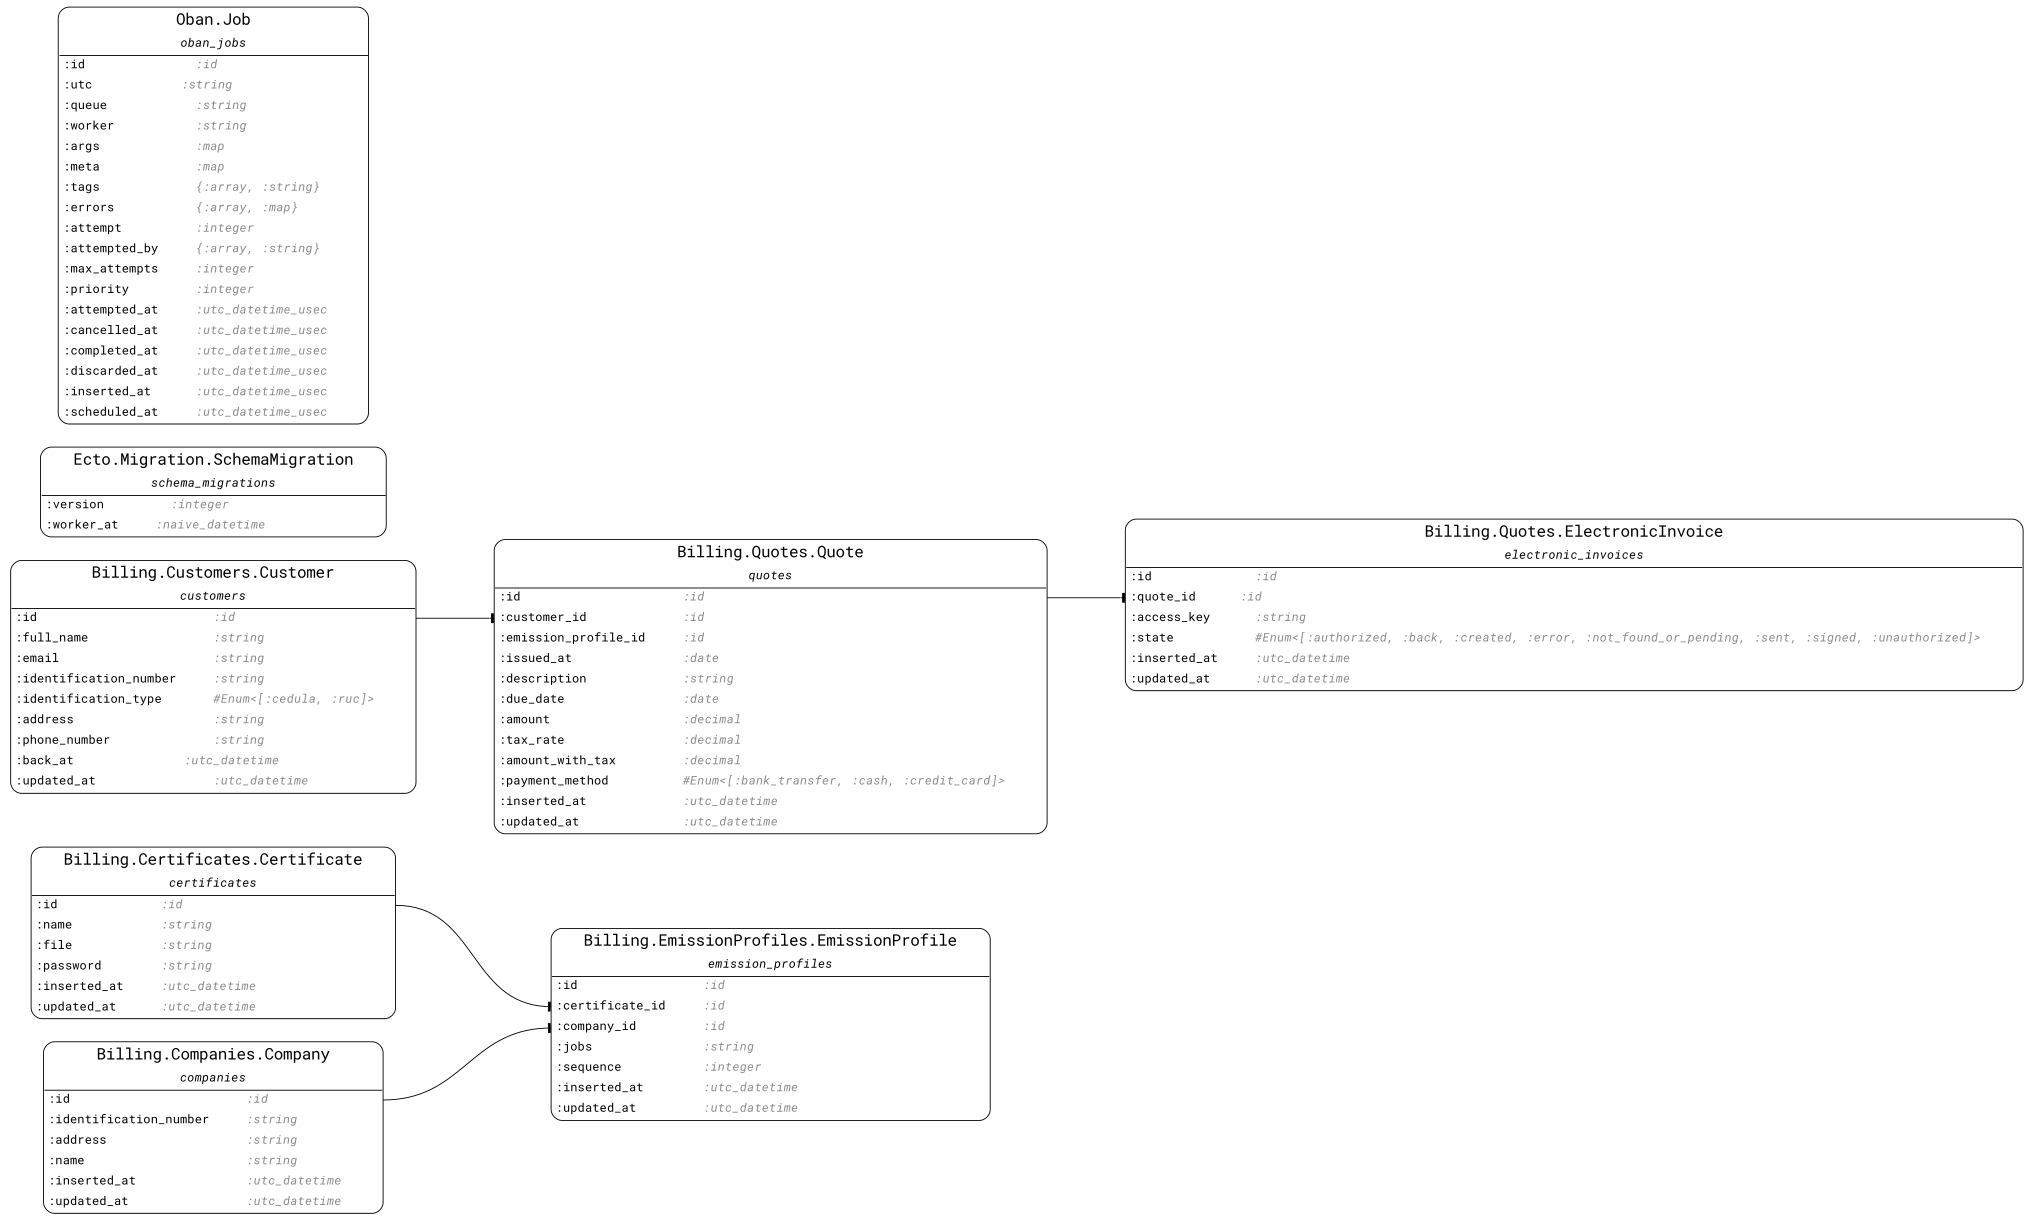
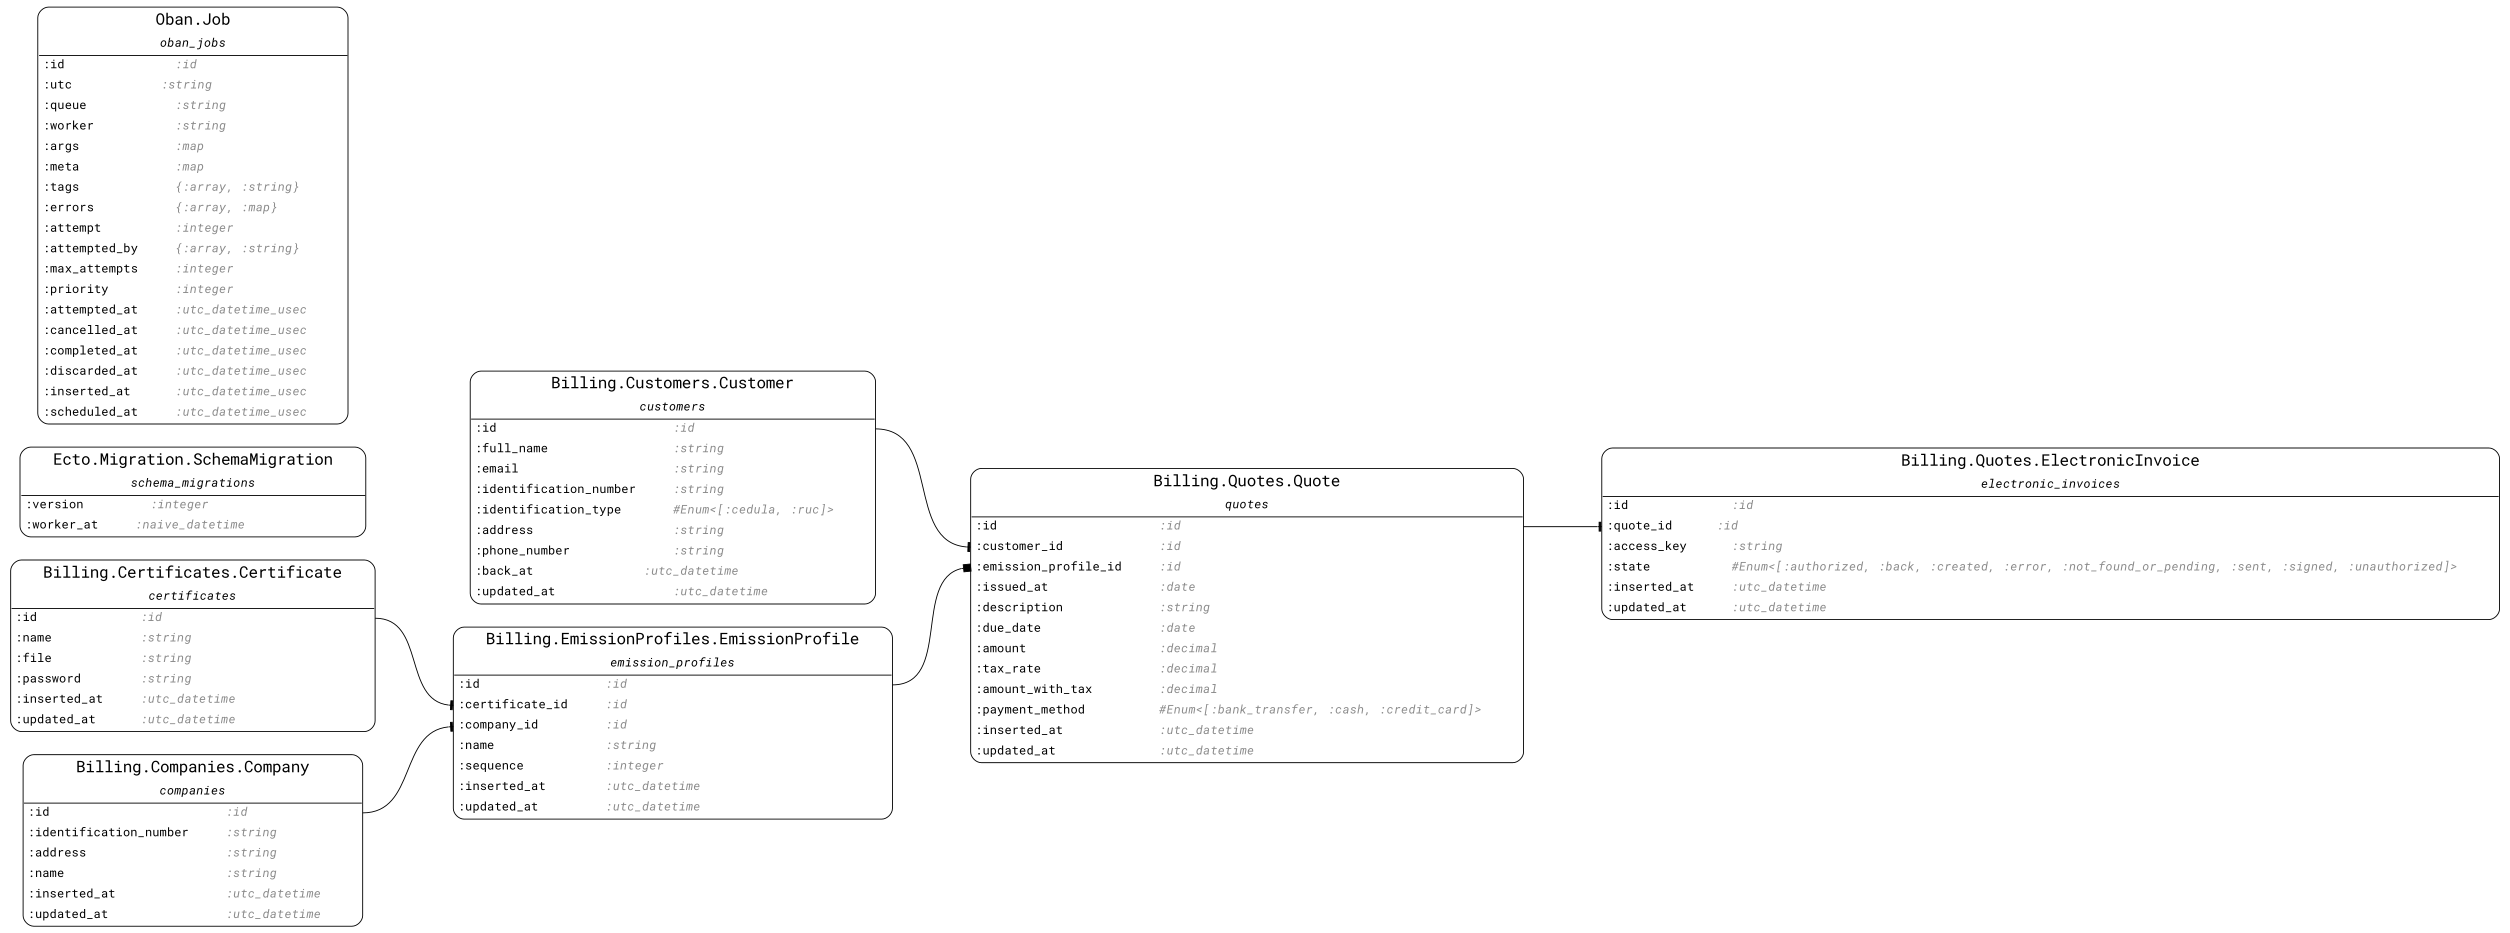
  digraph {
    fontname="Roboto Mono"
    rankdir=LR
    ranksep=1.0
    node [fontname="Roboto Mono" shape=none]
    edge [arrowhead=tee fontname="Roboto Mono" tailport="field@id:e"]
    n1 [label=<<table align='left' border='1' style='rounded' cellspacing='0' cellpadding='4' cellborder='0'><tr><td port='header@schema_module'><font point-size='18'>   Billing.Certificates.Certificate   </font></td></tr><tr><td border='1' sides='b' colspan='2'><font point-size='14'><i>certificates</i></font></td></tr><tr><td align='left' port='field@id'>:id              <i><font color='gray54'>:id               </font></i></td></tr><tr><td align='left' port='field@name'>:name            <i><font color='gray54'>:string           </font></i></td></tr><tr><td align='left' port='field@file'>:file            <i><font color='gray54'>:string           </font></i></td></tr><tr><td align='left' port='field@password'>:password        <i><font color='gray54'>:string           </font></i></td></tr><tr><td align='left' port='field@inserted_at'>:inserted_at     <i><font color='gray54'>:utc_datetime     </font></i></td></tr><tr><td align='left' port='field@updated_at'>:updated_at      <i><font color='gray54'>:utc_datetime     </font></i></td></tr></table>>]
-   n2 [label=<<table align='left' border='1' style='rounded' cellspacing='0' cellpadding='4' cellborder='0'><tr><td port='header@schema_module'><font point-size='18'>   Billing.EmissionProfiles.EmissionProfile   </font></td></tr><tr><td border='1' sides='b' colspan='2'><font point-size='14'><i>emission_profiles</i></font></td></tr><tr><td align='left' port='field@id'>:id                 <i><font color='gray54'>:id               </font></i></td></tr><tr><td align='left' port='field@certificate_id'>:certificate_id     <i><font color='gray54'>:id               </font></i></td></tr><tr><td align='left' port='field@company_id'>:company_id         <i><font color='gray54'>:id               </font></i></td></tr><tr><td align='left' port='field@name'>:jobs               <i><font color='gray54'>:string           </font></i></td></tr><tr><td align='left' port='field@sequence'>:sequence           <i><font color='gray54'>:integer          </font></i></td></tr><tr><td align='left' port='field@inserted_at'>:inserted_at        <i><font color='gray54'>:utc_datetime     </font></i></td></tr><tr><td align='left' port='field@updated_at'>:updated_at         <i><font color='gray54'>:utc_datetime     </font></i></td></tr></table>>]
+   n2 [label=<<table align='left' border='1' style='rounded' cellspacing='0' cellpadding='4' cellborder='0'><tr><td port='header@schema_module'><font point-size='18'>   Billing.EmissionProfiles.EmissionProfile   </font></td></tr><tr><td border='1' sides='b' colspan='2'><font point-size='14'><i>emission_profiles</i></font></td></tr><tr><td align='left' port='field@id'>:id                 <i><font color='gray54'>:id               </font></i></td></tr><tr><td align='left' port='field@certificate_id'>:certificate_id     <i><font color='gray54'>:id               </font></i></td></tr><tr><td align='left' port='field@company_id'>:company_id         <i><font color='gray54'>:id               </font></i></td></tr><tr><td align='left' port='field@name'>:name               <i><font color='gray54'>:string           </font></i></td></tr><tr><td align='left' port='field@sequence'>:sequence           <i><font color='gray54'>:integer          </font></i></td></tr><tr><td align='left' port='field@inserted_at'>:inserted_at        <i><font color='gray54'>:utc_datetime     </font></i></td></tr><tr><td align='left' port='field@updated_at'>:updated_at         <i><font color='gray54'>:utc_datetime     </font></i></td></tr></table>>]
    n3 [label=<<table align='left' border='1' style='rounded' cellspacing='0' cellpadding='4' cellborder='0'><tr><td port='header@schema_module'><font point-size='18'>   Billing.Quotes.Quote   </font></td></tr><tr><td border='1' sides='b' colspan='2'><font point-size='14'><i>quotes</i></font></td></tr><tr><td align='left' port='field@id'>:id                      <i><font color='gray54'>:id                                              </font></i></td></tr><tr><td align='left' port='field@customer_id'>:customer_id             <i><font color='gray54'>:id                                              </font></i></td></tr><tr><td align='left' port='field@emission_profile_id'>:emission_profile_id     <i><font color='gray54'>:id                                              </font></i></td></tr><tr><td align='left' port='field@issued_at'>:issued_at               <i><font color='gray54'>:date                                            </font></i></td></tr><tr><td align='left' port='field@description'>:description             <i><font color='gray54'>:string                                          </font></i></td></tr><tr><td align='left' port='field@due_date'>:due_date                <i><font color='gray54'>:date                                            </font></i></td></tr><tr><td align='left' port='field@amount'>:amount                  <i><font color='gray54'>:decimal                                         </font></i></td></tr><tr><td align='left' port='field@tax_rate'>:tax_rate                <i><font color='gray54'>:decimal                                         </font></i></td></tr><tr><td align='left' port='field@amount_with_tax'>:amount_with_tax         <i><font color='gray54'>:decimal                                         </font></i></td></tr><tr><td align='left' port='field@payment_method'>:payment_method          <i><font color='gray54'>#Enum&lt;[:bank_transfer, :cash, :credit_card]&gt;     </font></i></td></tr><tr><td align='left' port='field@inserted_at'>:inserted_at             <i><font color='gray54'>:utc_datetime                                    </font></i></td></tr><tr><td align='left' port='field@updated_at'>:updated_at              <i><font color='gray54'>:utc_datetime                                    </font></i></td></tr></table>>]
    n4 [label=<<table align='left' border='1' style='rounded' cellspacing='0' cellpadding='4' cellborder='0'><tr><td port='header@schema_module'><font point-size='18'>   Billing.Companies.Company   </font></td></tr><tr><td border='1' sides='b' colspan='2'><font point-size='14'><i>companies</i></font></td></tr><tr><td align='left' port='field@id'>:id                        <i><font color='gray54'>:id               </font></i></td></tr><tr><td align='left' port='field@identification_number'>:identification_number     <i><font color='gray54'>:string           </font></i></td></tr><tr><td align='left' port='field@address'>:address                   <i><font color='gray54'>:string           </font></i></td></tr><tr><td align='left' port='field@name'>:name                      <i><font color='gray54'>:string           </font></i></td></tr><tr><td align='left' port='field@inserted_at'>:inserted_at               <i><font color='gray54'>:utc_datetime     </font></i></td></tr><tr><td align='left' port='field@updated_at'>:updated_at                <i><font color='gray54'>:utc_datetime     </font></i></td></tr></table>>]
    n5 [label=<<table align='left' border='1' style='rounded' cellspacing='0' cellpadding='4' cellborder='0'><tr><td port='header@schema_module'><font point-size='18'>   Billing.Customers.Customer   </font></td></tr><tr><td border='1' sides='b' colspan='2'><font point-size='14'><i>customers</i></font></td></tr><tr><td align='left' port='field@id'>:id                        <i><font color='gray54'>:id                        </font></i></td></tr><tr><td align='left' port='field@full_name'>:full_name                 <i><font color='gray54'>:string                    </font></i></td></tr><tr><td align='left' port='field@email'>:email                     <i><font color='gray54'>:string                    </font></i></td></tr><tr><td align='left' port='field@identification_number'>:identification_number     <i><font color='gray54'>:string                    </font></i></td></tr><tr><td align='left' port='field@identification_type'>:identification_type       <i><font color='gray54'>#Enum&lt;[:cedula, :ruc]&gt;     </font></i></td></tr><tr><td align='left' port='field@address'>:address                   <i><font color='gray54'>:string                    </font></i></td></tr><tr><td align='left' port='field@phone_number'>:phone_number              <i><font color='gray54'>:string                    </font></i></td></tr><tr><td align='left' port='field@inserted_at'>:back_at               <i><font color='gray54'>:utc_datetime              </font></i></td></tr><tr><td align='left' port='field@updated_at'>:updated_at                <i><font color='gray54'>:utc_datetime              </font></i></td></tr></table>>]
    n6 [label=<<table align='left' border='1' style='rounded' cellspacing='0' cellpadding='4' cellborder='0'><tr><td port='header@schema_module'><font point-size='18'>   Billing.Quotes.ElectronicInvoice   </font></td></tr><tr><td border='1' sides='b' colspan='2'><font point-size='14'><i>electronic_invoices</i></font></td></tr><tr><td align='left' port='field@id'>:id              <i><font color='gray54'>:id                                                                                                     </font></i></td></tr><tr><td align='left' port='field@quote_id'>:quote_id      <i><font color='gray54'>:id                                                                                                     </font></i></td></tr><tr><td align='left' port='field@access_key'>:access_key      <i><font color='gray54'>:string                                                                                                 </font></i></td></tr><tr><td align='left' port='field@state'>:state           <i><font color='gray54'>#Enum&lt;[:authorized, :back, :created, :error, :not_found_or_pending, :sent, :signed, :unauthorized]&gt;     </font></i></td></tr><tr><td align='left' port='field@inserted_at'>:inserted_at     <i><font color='gray54'>:utc_datetime                                                                                           </font></i></td></tr><tr><td align='left' port='field@updated_at'>:updated_at      <i><font color='gray54'>:utc_datetime                                                                                           </font></i></td></tr></table>>]
    n7 [label=<<table align='left' border='1' style='rounded' cellspacing='0' cellpadding='4' cellborder='0'><tr><td port='header@schema_module'><font point-size='18'>   Ecto.Migration.SchemaMigration   </font></td></tr><tr><td border='1' sides='b' colspan='2'><font point-size='14'><i>schema_migrations</i></font></td></tr><tr><td align='left' port='field@version'>:version         <i><font color='gray54'>:integer            </font></i></td></tr><tr><td align='left' port='field@inserted_at'>:worker_at     <i><font color='gray54'>:naive_datetime     </font></i></td></tr></table>>]
    n8 [label=<<table align='left' border='1' style='rounded' cellspacing='0' cellpadding='4' cellborder='0'><tr><td port='header@schema_module'><font point-size='18'>   Oban.Job   </font></td></tr><tr><td border='1' sides='b' colspan='2'><font point-size='14'><i>oban_jobs</i></font></td></tr><tr><td align='left' port='field@id'>:id               <i><font color='gray54'>:id                    </font></i></td></tr><tr><td align='left' port='field@state'>:utc            <i><font color='gray54'>:string                </font></i></td></tr><tr><td align='left' port='field@queue'>:queue            <i><font color='gray54'>:string                </font></i></td></tr><tr><td align='left' port='field@worker'>:worker           <i><font color='gray54'>:string                </font></i></td></tr><tr><td align='left' port='field@args'>:args             <i><font color='gray54'>:map                   </font></i></td></tr><tr><td align='left' port='field@meta'>:meta             <i><font color='gray54'>:map                   </font></i></td></tr><tr><td align='left' port='field@tags'>:tags             <i><font color='gray54'>{:array, :string}      </font></i></td></tr><tr><td align='left' port='field@errors'>:errors           <i><font color='gray54'>{:array, :map}         </font></i></td></tr><tr><td align='left' port='field@attempt'>:attempt          <i><font color='gray54'>:integer               </font></i></td></tr><tr><td align='left' port='field@attempted_by'>:attempted_by     <i><font color='gray54'>{:array, :string}      </font></i></td></tr><tr><td align='left' port='field@max_attempts'>:max_attempts     <i><font color='gray54'>:integer               </font></i></td></tr><tr><td align='left' port='field@priority'>:priority         <i><font color='gray54'>:integer               </font></i></td></tr><tr><td align='left' port='field@attempted_at'>:attempted_at     <i><font color='gray54'>:utc_datetime_usec     </font></i></td></tr><tr><td align='left' port='field@cancelled_at'>:cancelled_at     <i><font color='gray54'>:utc_datetime_usec     </font></i></td></tr><tr><td align='left' port='field@completed_at'>:completed_at     <i><font color='gray54'>:utc_datetime_usec     </font></i></td></tr><tr><td align='left' port='field@discarded_at'>:discarded_at     <i><font color='gray54'>:utc_datetime_usec     </font></i></td></tr><tr><td align='left' port='field@inserted_at'>:inserted_at      <i><font color='gray54'>:utc_datetime_usec     </font></i></td></tr><tr><td align='left' port='field@scheduled_at'>:scheduled_at     <i><font color='gray54'>:utc_datetime_usec     </font></i></td></tr></table>>]
    n1 -> n2 [headport="field@certificate_id:w"]
+   n2 -> n3 [arrowhead=box headport="field@emission_profile_id:w"]
    n3 -> n6 [headport="field@quote_id:w"]
    n4 -> n2 [headport="field@company_id:w"]
    n5 -> n3 [headport="field@customer_id:w"]
  }
